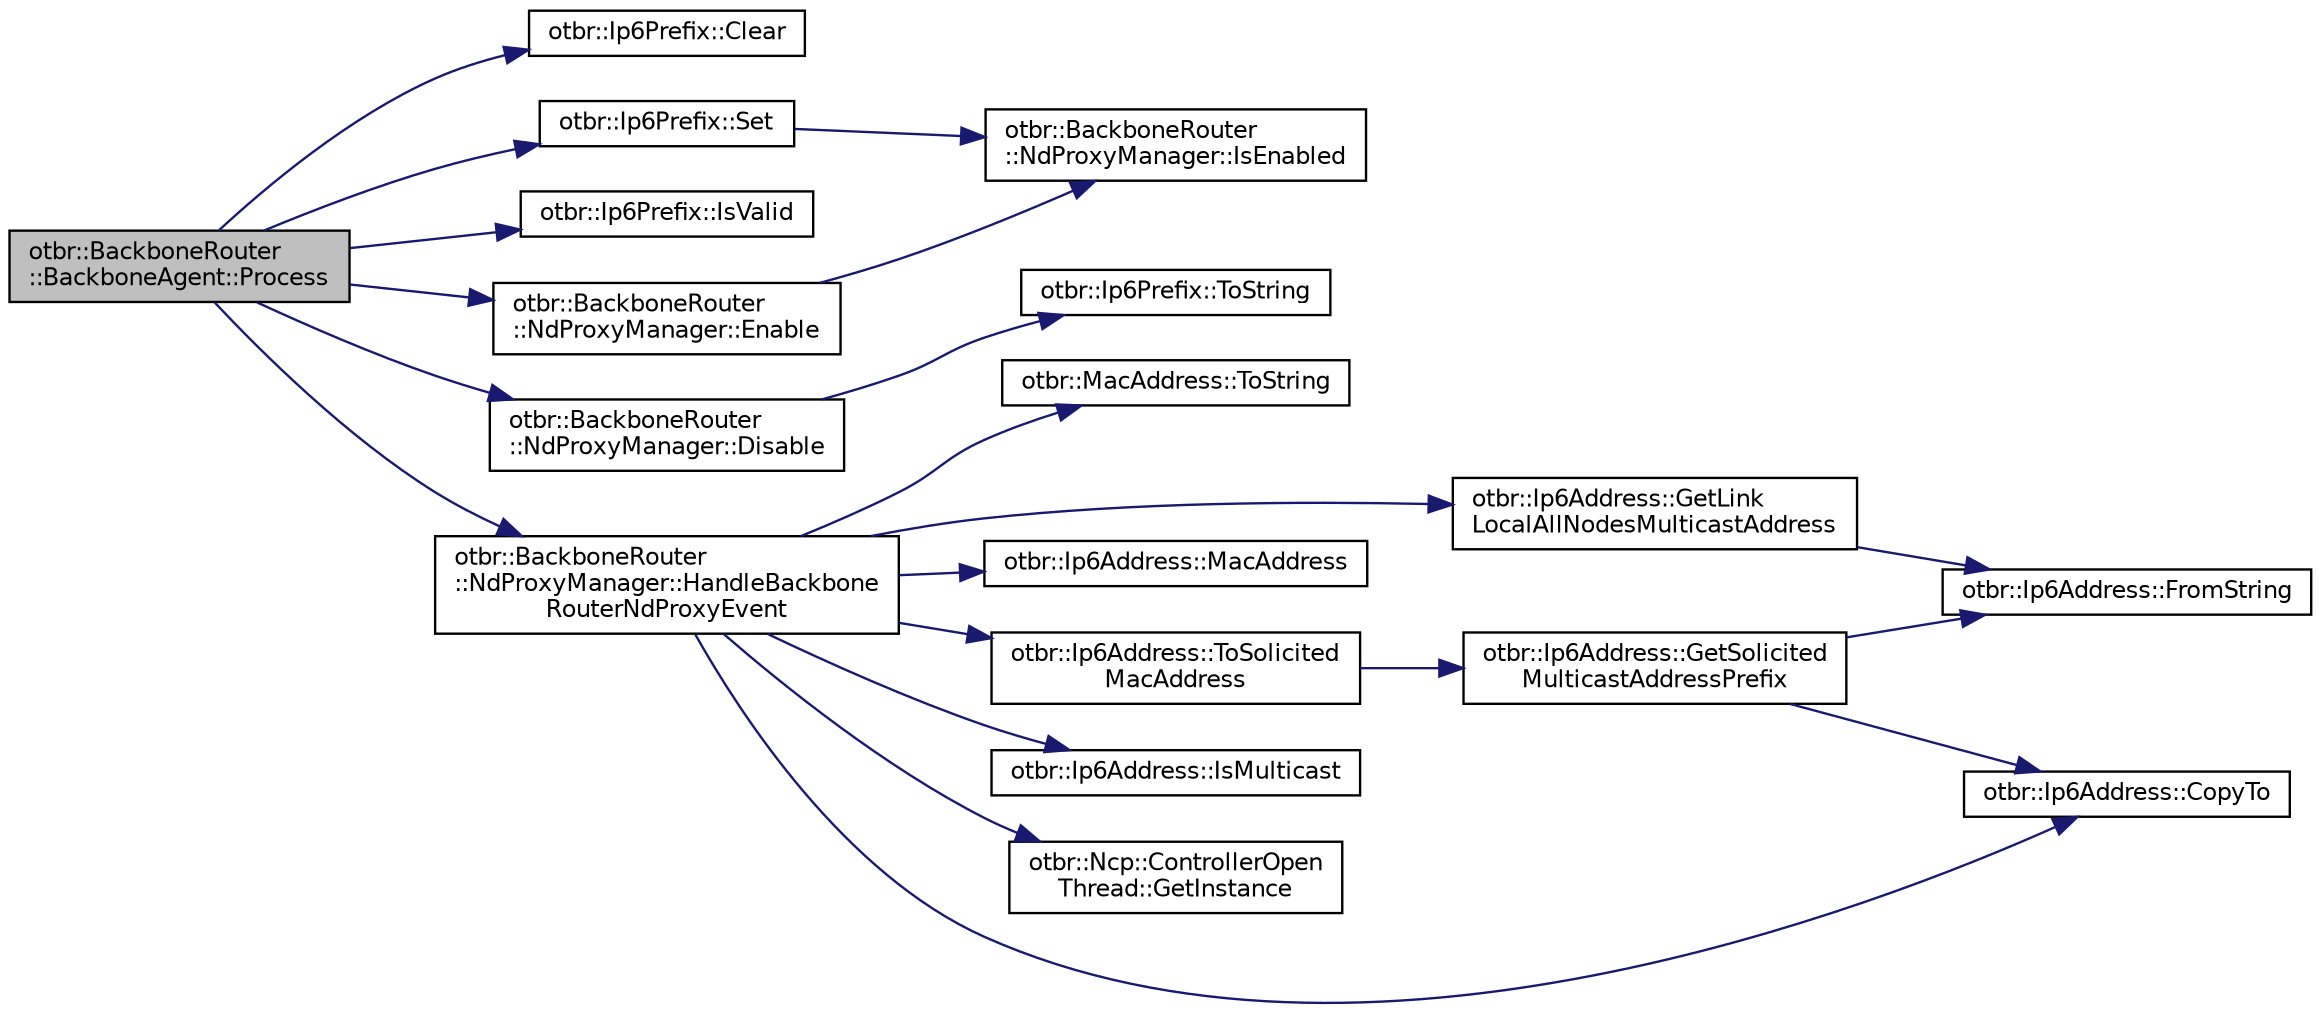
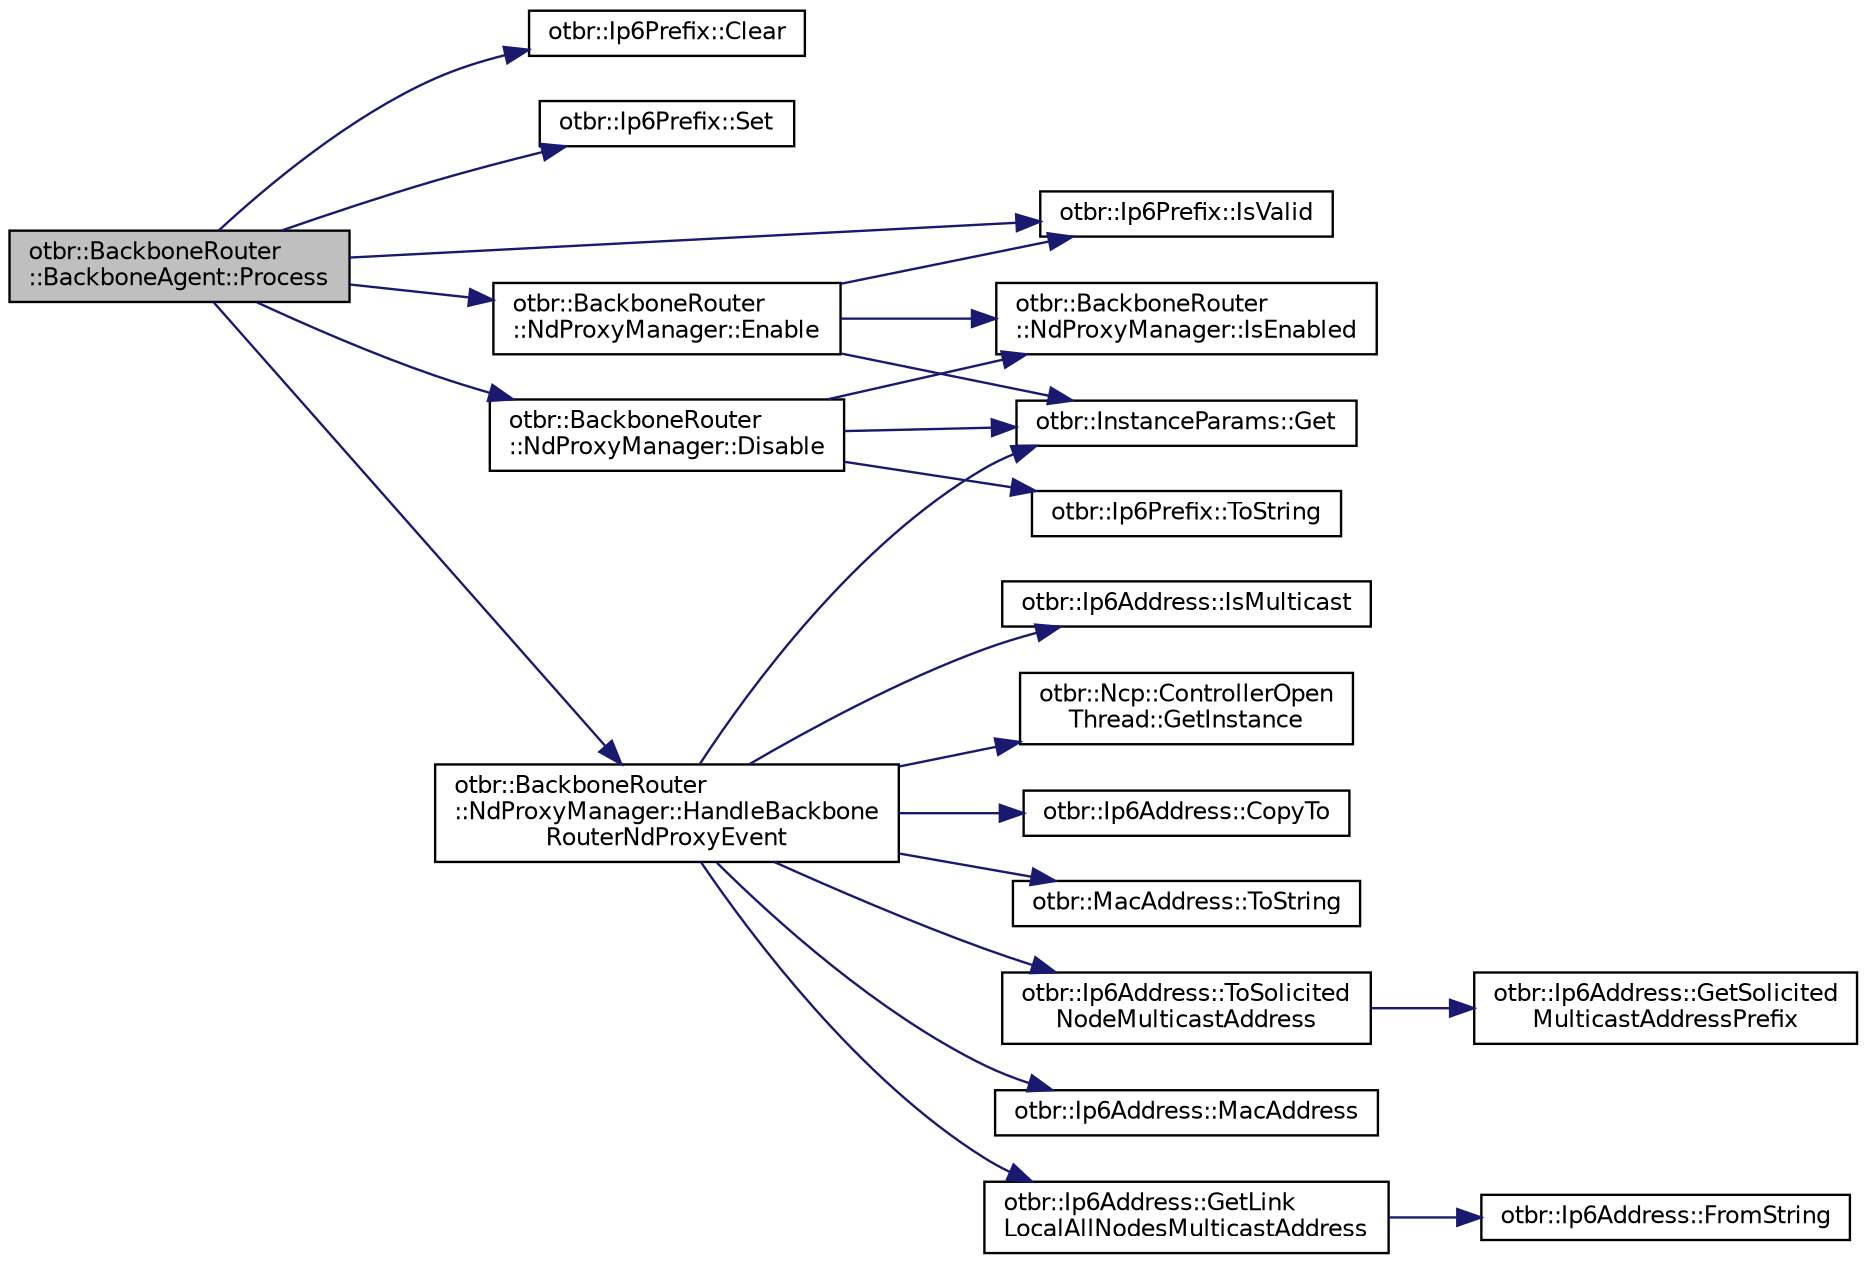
  digraph {
    rankdir=LR
    node [color=black fillcolor=white fontname=Helvetica fontsize=10 shape=record style=filled]
    edge [color=midnightblue fontname=Helvetica fontsize=10 labelfontname=Helvetica labelfontsize=10 style=solid]
    n1 [fillcolor=grey75 fontcolor=black height=0.2 label="otbr::BackboneRouter\l::BackboneAgent::Process" width=0.4]
    n2 [height=0.2 label="otbr::Ip6Prefix::Clear" width=0.4]
    n3 [height=0.2 label="otbr::Ip6Prefix::Set" width=0.4]
    n4 [height=0.2 label="otbr::Ip6Prefix::IsValid" width=0.4]
    n5 [height=0.2 label="otbr::BackboneRouter\l::NdProxyManager::Disable" width=0.4]
    n6 [height=0.2 label="otbr::BackboneRouter\l::NdProxyManager::Enable" width=0.4]
    n7 [height=0.2 label="otbr::BackboneRouter\l::NdProxyManager::HandleBackbone\lRouterNdProxyEvent" width=0.4]
    n8 [height=0.2 label="otbr::BackboneRouter\l::NdProxyManager::IsEnabled" width=0.4]
    n9 [height=0.2 label="otbr::Ip6Prefix::ToString" width=0.4]
+   n10 [height=0.2 label="otbr::InstanceParams::Get" width=0.4]
    n11 [height=0.2 label="otbr::Ip6Address::MacAddress" width=0.4]
    n12 [height=0.2 label="otbr::Ip6Address::GetLink\lLocalAllNodesMulticastAddress" width=0.4]
    n13 [height=0.2 label="otbr::Ip6Address::IsMulticast" width=0.4]
    n14 [height=0.2 label="otbr::Ncp::ControllerOpen\lThread::GetInstance" width=0.4]
    n15 [height=0.2 label="otbr::Ip6Address::CopyTo" width=0.4]
    n16 [height=0.2 label="otbr::MacAddress::ToString" width=0.4]
-   n17 [height=0.2 label="otbr::Ip6Address::ToSolicited\lMacAddress" width=0.4]
+   n17 [height=0.2 label="otbr::Ip6Address::ToSolicited\lNodeMulticastAddress" width=0.4]
    n18 [height=0.2 label="otbr::Ip6Address::FromString" width=0.4]
    n19 [height=0.2 label="otbr::Ip6Address::GetSolicited\lMulticastAddressPrefix" width=0.4]
    n1 -> n2
    n1 -> n3
    n1 -> n4
    n1 -> n5
    n1 -> n6
    n1 -> n7
-   n3 -> n8
+   n5 -> n8
    n5 -> n9
+   n5 -> n10
+   n6 -> n4
    n6 -> n8
+   n6 -> n10
+   n7 -> n10
    n7 -> n11
    n7 -> n12
    n7 -> n13
    n7 -> n14
    n7 -> n15
    n7 -> n16
    n7 -> n17
    n12 -> n18
    n17 -> n19
-   n19 -> n15
-   n19 -> n18
  }
